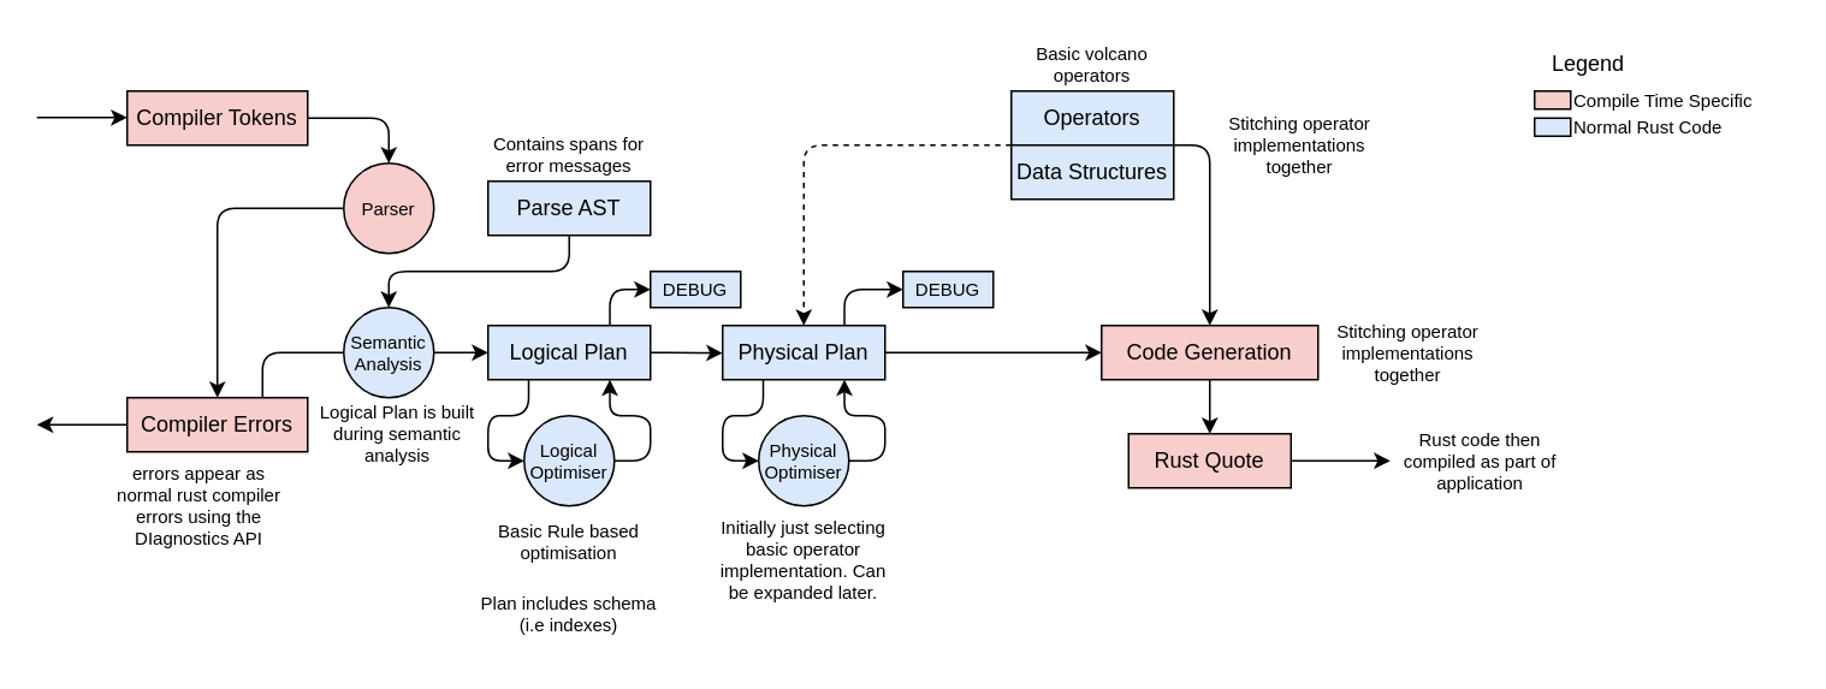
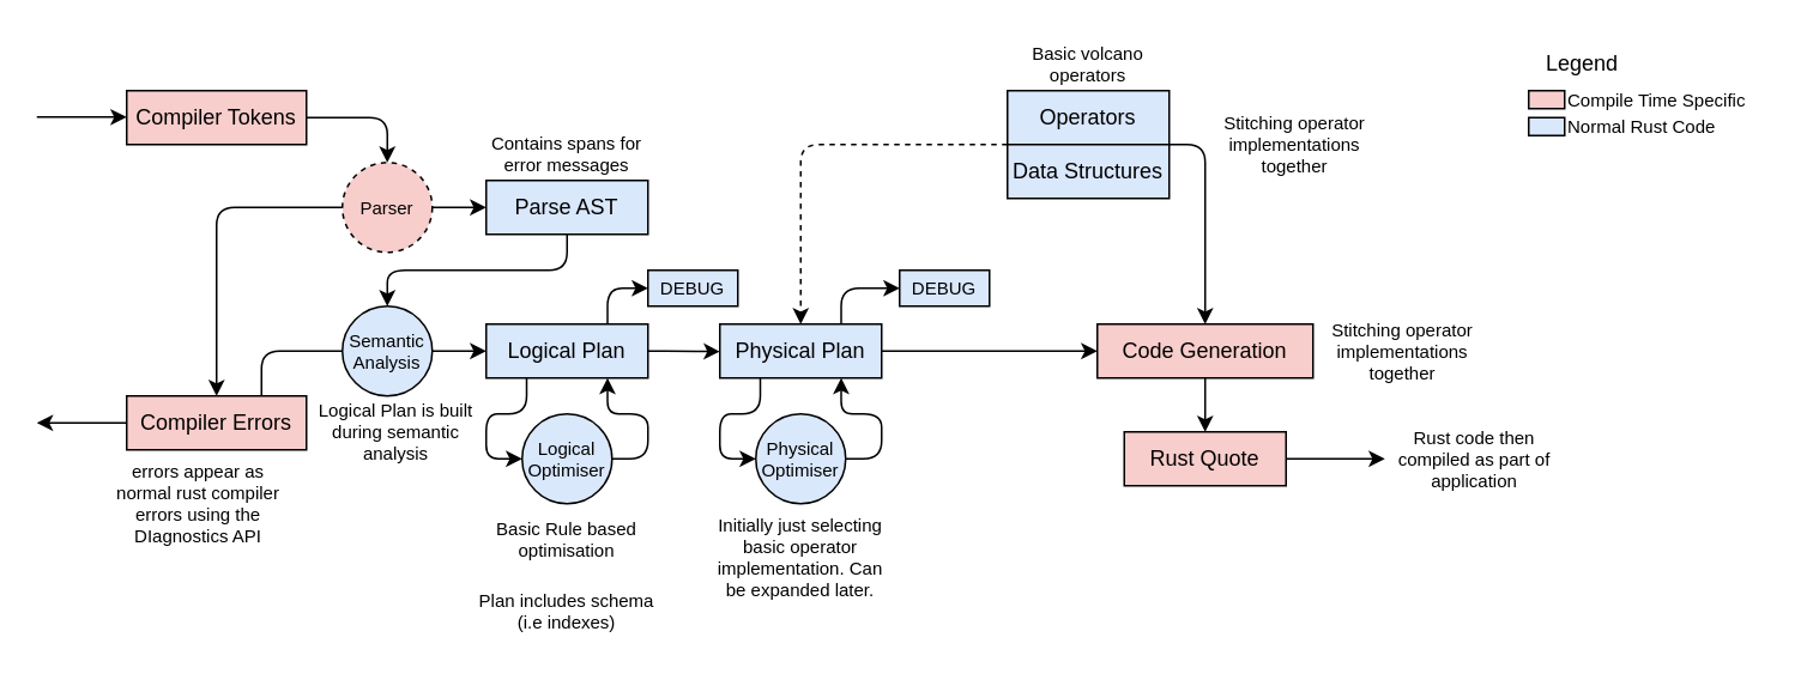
  <mxCell id="0" />
  <mxCell id="1" parent="0" />
  <mxCell id="2" style="edgeStyle=orthogonalEdgeStyle;html=1;exitX=0.5;exitY=1;exitDx=0;exitDy=0;entryX=0.5;entryY=0;entryDx=0;entryDy=0;" edge="1" parent="1" source="3" target="17"><mxGeometry relative="1" as="geometry"><Array as="points"><mxPoint x="315" y="150" /><mxPoint x="215" y="150" /></Array></mxGeometry></mxCell>
  <mxCell id="3" value="Parse AST" style="rounded=0;whiteSpace=wrap;html=1;fillColor=#dae8fc;strokeColor=#000000;" parent="1" vertex="1"><mxGeometry x="270" y="100" width="90" height="30" as="geometry" /></mxCell>
  <mxCell id="4" style="edgeStyle=orthogonalEdgeStyle;html=1;exitX=1;exitY=0.5;exitDx=0;exitDy=0;fontSize=10;" edge="1" parent="1" source="7"><mxGeometry relative="1" as="geometry"><mxPoint x="400" y="195.31" as="targetPoint" /></mxGeometry></mxCell>
  <mxCell id="5" style="edgeStyle=orthogonalEdgeStyle;html=1;exitX=0.25;exitY=1;exitDx=0;exitDy=0;entryX=0;entryY=0.5;entryDx=0;entryDy=0;fontSize=10;" edge="1" parent="1" source="7" target="24"><mxGeometry relative="1" as="geometry"><Array as="points"><mxPoint x="292" y="230" /><mxPoint x="270" y="230" /><mxPoint x="270" y="255" /></Array></mxGeometry></mxCell>
  <mxCell id="6" style="edgeStyle=orthogonalEdgeStyle;html=1;exitX=0.75;exitY=0;exitDx=0;exitDy=0;entryX=0;entryY=0.5;entryDx=0;entryDy=0;fontSize=10;" edge="1" parent="1" source="7" target="29"><mxGeometry relative="1" as="geometry" /></mxCell>
  <mxCell id="7" value="Logical Plan" style="rounded=0;whiteSpace=wrap;html=1;fillColor=#dae8fc;strokeColor=#000000;" parent="1" vertex="1"><mxGeometry x="270" y="180" width="90" height="30" as="geometry" /></mxCell>
  <mxCell id="8" style="edgeStyle=orthogonalEdgeStyle;html=1;exitX=1;exitY=0.5;exitDx=0;exitDy=0;entryX=0.5;entryY=0;entryDx=0;entryDy=0;" edge="1" parent="1" source="9" target="14"><mxGeometry relative="1" as="geometry" /></mxCell>
  <mxCell id="9" value="Compiler Tokens" style="rounded=0;whiteSpace=wrap;html=1;fillColor=#f8cecc;strokeColor=#000000;" vertex="1" parent="1"><mxGeometry x="70" y="50" width="100" height="30" as="geometry" /></mxCell>
  <mxCell id="10" style="edgeStyle=orthogonalEdgeStyle;html=1;fontSize=10;" edge="1" parent="1"><mxGeometry relative="1" as="geometry"><mxPoint x="20" y="235" as="targetPoint" /><mxPoint x="70" y="235" as="sourcePoint" /><Array as="points"><mxPoint x="50" y="235" /><mxPoint x="50" y="235" /></Array></mxGeometry></mxCell>
  <mxCell id="11" value="Compiler Errors" style="rounded=0;whiteSpace=wrap;html=1;fillColor=#f8cecc;strokeColor=#000000;" vertex="1" parent="1"><mxGeometry x="70" y="220" width="100" height="30" as="geometry" /></mxCell>
  <mxCell id="12" style="edgeStyle=orthogonalEdgeStyle;html=1;exitX=0;exitY=0.5;exitDx=0;exitDy=0;entryX=0.5;entryY=0;entryDx=0;entryDy=0;fontSize=10;" edge="1" parent="1" source="14" target="11"><mxGeometry relative="1" as="geometry" /></mxCell>
- <mxCell id="14" value="Parser" style="ellipse;whiteSpace=wrap;html=1;aspect=fixed;fontSize=10;fillColor=#f8cecc;strokeColor=#000000;" vertex="1" parent="1"><mxGeometry x="190" y="90" width="50" height="50" as="geometry" /></mxCell>
+ <mxCell id="13" style="edgeStyle=orthogonalEdgeStyle;html=1;exitX=1;exitY=0.5;exitDx=0;exitDy=0;entryX=0;entryY=0.5;entryDx=0;entryDy=0;fontSize=10;" edge="1" parent="1" source="14" target="3"><mxGeometry relative="1" as="geometry" /></mxCell>
+ <mxCell id="14" value="Parser" style="ellipse;whiteSpace=wrap;html=1;aspect=fixed;fontSize=10;fillColor=#f8cecc;strokeColor=#000000;dashed=1;" vertex="1" parent="1"><mxGeometry x="190" y="90" width="50" height="50" as="geometry" /></mxCell>
  <mxCell id="15" style="edgeStyle=orthogonalEdgeStyle;html=1;exitX=0;exitY=0.5;exitDx=0;exitDy=0;entryX=0.75;entryY=0;entryDx=0;entryDy=0;fontSize=10;endArrow=none;" edge="1" parent="1" source="17" target="11"><mxGeometry relative="1" as="geometry" /></mxCell>
  <mxCell id="16" style="edgeStyle=orthogonalEdgeStyle;html=1;exitX=1;exitY=0.5;exitDx=0;exitDy=0;entryX=0;entryY=0.5;entryDx=0;entryDy=0;fontSize=10;" edge="1" parent="1" source="17" target="7"><mxGeometry relative="1" as="geometry" /></mxCell>
  <mxCell id="17" value="Semantic&lt;br style=&quot;font-size: 10px;&quot;&gt;Analysis" style="ellipse;whiteSpace=wrap;html=1;aspect=fixed;fontSize=10;fillColor=#dae8fc;strokeColor=#000000;" vertex="1" parent="1"><mxGeometry x="190" y="170" width="50" height="50" as="geometry" /></mxCell>
  <mxCell id="18" style="edgeStyle=orthogonalEdgeStyle;html=1;fontSize=10;" edge="1" parent="1"><mxGeometry relative="1" as="geometry"><mxPoint x="70" y="64.71" as="targetPoint" /><mxPoint x="20" y="64.71" as="sourcePoint" /></mxGeometry></mxCell>
  <mxCell id="19" style="edgeStyle=orthogonalEdgeStyle;html=1;exitX=0.25;exitY=1;exitDx=0;exitDy=0;entryX=0;entryY=0.5;entryDx=0;entryDy=0;fontSize=10;" edge="1" parent="1" source="22" target="26"><mxGeometry relative="1" as="geometry"><Array as="points"><mxPoint x="422" y="230" /><mxPoint x="400" y="230" /><mxPoint x="400" y="255" /></Array></mxGeometry></mxCell>
  <mxCell id="20" style="edgeStyle=orthogonalEdgeStyle;html=1;exitX=1;exitY=0.5;exitDx=0;exitDy=0;entryX=0;entryY=0.5;entryDx=0;entryDy=0;fontSize=10;" edge="1" parent="1" source="22" target="28"><mxGeometry relative="1" as="geometry" /></mxCell>
  <mxCell id="21" style="edgeStyle=orthogonalEdgeStyle;html=1;exitX=0.75;exitY=0;exitDx=0;exitDy=0;entryX=0;entryY=0.5;entryDx=0;entryDy=0;fontSize=10;" edge="1" parent="1" source="22" target="30"><mxGeometry relative="1" as="geometry" /></mxCell>
  <mxCell id="22" value="Physical Plan" style="rounded=0;whiteSpace=wrap;html=1;fillColor=#dae8fc;strokeColor=#000000;" vertex="1" parent="1"><mxGeometry x="400" y="180" width="90" height="30" as="geometry" /></mxCell>
  <mxCell id="23" style="edgeStyle=orthogonalEdgeStyle;html=1;exitX=1;exitY=0.5;exitDx=0;exitDy=0;entryX=0.75;entryY=1;entryDx=0;entryDy=0;fontSize=10;" edge="1" parent="1" source="24" target="7"><mxGeometry relative="1" as="geometry"><Array as="points"><mxPoint x="360" y="255" /><mxPoint x="360" y="230" /><mxPoint x="338" y="230" /></Array></mxGeometry></mxCell>
  <mxCell id="24" value="Logical&lt;br&gt;Optimiser" style="ellipse;whiteSpace=wrap;html=1;aspect=fixed;fontSize=10;fillColor=#dae8fc;strokeColor=#000000;" vertex="1" parent="1"><mxGeometry x="290" y="230" width="50" height="50" as="geometry" /></mxCell>
  <mxCell id="25" style="edgeStyle=orthogonalEdgeStyle;html=1;exitX=1;exitY=0.5;exitDx=0;exitDy=0;entryX=0.75;entryY=1;entryDx=0;entryDy=0;fontSize=10;" edge="1" parent="1" source="26" target="22"><mxGeometry relative="1" as="geometry"><Array as="points"><mxPoint x="490" y="255" /><mxPoint x="490" y="230" /><mxPoint x="468" y="230" /></Array></mxGeometry></mxCell>
  <mxCell id="26" value="Physical&lt;br&gt;Optimiser" style="ellipse;whiteSpace=wrap;html=1;aspect=fixed;fontSize=10;fillColor=#dae8fc;strokeColor=#000000;" vertex="1" parent="1"><mxGeometry x="420" y="230" width="50" height="50" as="geometry" /></mxCell>
  <mxCell id="27" style="edgeStyle=orthogonalEdgeStyle;html=1;exitX=0.5;exitY=1;exitDx=0;exitDy=0;fontSize=10;entryX=0.5;entryY=0;entryDx=0;entryDy=0;" edge="1" parent="1" source="28" target="36"><mxGeometry relative="1" as="geometry"><mxPoint x="670.276" y="250" as="targetPoint" /></mxGeometry></mxCell>
  <mxCell id="28" value="Code Generation" style="rounded=0;whiteSpace=wrap;html=1;fillColor=#f8cecc;strokeColor=#000000;" vertex="1" parent="1"><mxGeometry x="610" y="180" width="120" height="30" as="geometry" /></mxCell>
  <mxCell id="29" value="DEBUG" style="rounded=0;whiteSpace=wrap;html=1;fontSize=10;fillColor=#dae8fc;strokeColor=#000000;" vertex="1" parent="1"><mxGeometry x="360" y="150" width="50" height="20" as="geometry" /></mxCell>
  <mxCell id="30" value="DEBUG" style="rounded=0;whiteSpace=wrap;html=1;fontSize=10;fillColor=#dae8fc;strokeColor=#000000;" vertex="1" parent="1"><mxGeometry x="500" y="150" width="50" height="20" as="geometry" /></mxCell>
  <mxCell id="31" style="edgeStyle=orthogonalEdgeStyle;html=1;exitX=0;exitY=1;exitDx=0;exitDy=0;entryX=0.5;entryY=0;entryDx=0;entryDy=0;fontSize=10;dashed=1;" edge="1" parent="1" source="33" target="22"><mxGeometry relative="1" as="geometry"><Array as="points"><mxPoint x="445" y="80" /></Array></mxGeometry></mxCell>
  <mxCell id="32" style="edgeStyle=orthogonalEdgeStyle;html=1;exitX=1;exitY=1;exitDx=0;exitDy=0;fontSize=10;entryX=0.5;entryY=0;entryDx=0;entryDy=0;" edge="1" parent="1" source="33" target="28"><mxGeometry relative="1" as="geometry"><mxPoint x="650" y="160" as="targetPoint" /><Array as="points"><mxPoint x="670" y="80" /></Array></mxGeometry></mxCell>
  <mxCell id="33" value="Operators" style="rounded=0;whiteSpace=wrap;html=1;fillColor=#dae8fc;strokeColor=#000000;" vertex="1" parent="1"><mxGeometry x="560" y="50" width="90" height="30" as="geometry" /></mxCell>
  <mxCell id="34" value="Data Structures" style="rounded=0;whiteSpace=wrap;html=1;fillColor=#dae8fc;strokeColor=#000000;" vertex="1" parent="1"><mxGeometry x="560" y="80" width="90" height="30" as="geometry" /></mxCell>
  <mxCell id="35" style="edgeStyle=orthogonalEdgeStyle;html=1;exitX=1;exitY=0.5;exitDx=0;exitDy=0;fontSize=10;" edge="1" parent="1" source="36"><mxGeometry relative="1" as="geometry"><mxPoint x="770" y="255" as="targetPoint" /></mxGeometry></mxCell>
  <mxCell id="36" value="Rust Quote" style="rounded=0;whiteSpace=wrap;html=1;fillColor=#f8cecc;strokeColor=#000000;" vertex="1" parent="1"><mxGeometry x="625" y="240" width="90" height="30" as="geometry" /></mxCell>
  <mxCell id="37" value="Basic volcano operators" style="text;html=1;strokeColor=none;fillColor=none;align=center;verticalAlign=middle;whiteSpace=wrap;rounded=0;fontSize=10;" vertex="1" parent="1"><mxGeometry x="555" y="20" width="100" height="30" as="geometry" /></mxCell>
  <mxCell id="38" value="Contains spans for error messages" style="text;html=1;strokeColor=none;fillColor=none;align=center;verticalAlign=middle;whiteSpace=wrap;rounded=0;fontSize=10;" vertex="1" parent="1"><mxGeometry x="265" y="70" width="100" height="30" as="geometry" /></mxCell>
  <mxCell id="39" value="Logical Plan is built during semantic analysis" style="text;html=1;strokeColor=none;fillColor=none;align=center;verticalAlign=middle;whiteSpace=wrap;rounded=0;fontSize=10;" vertex="1" parent="1"><mxGeometry x="170" y="220" width="100" height="40" as="geometry" /></mxCell>
  <mxCell id="40" value="errors appear as normal rust compiler errors using the DIagnostics API" style="text;html=1;strokeColor=none;fillColor=none;align=center;verticalAlign=middle;whiteSpace=wrap;rounded=0;fontSize=10;" vertex="1" parent="1"><mxGeometry x="60" y="260" width="100" height="40" as="geometry" /></mxCell>
  <mxCell id="41" value="Rust code then compiled as part of application" style="text;html=1;strokeColor=none;fillColor=none;align=center;verticalAlign=middle;whiteSpace=wrap;rounded=0;fontSize=10;" vertex="1" parent="1"><mxGeometry x="770" y="235" width="100" height="40" as="geometry" /></mxCell>
  <mxCell id="42" value="Stitching operator implementations together" style="text;html=1;strokeColor=none;fillColor=none;align=center;verticalAlign=middle;whiteSpace=wrap;rounded=0;fontSize=10;" vertex="1" parent="1"><mxGeometry x="730" y="175" width="100" height="40" as="geometry" /></mxCell>
  <mxCell id="43" value="Basic Rule based optimisation" style="text;html=1;strokeColor=none;fillColor=none;align=center;verticalAlign=middle;whiteSpace=wrap;rounded=0;fontSize=10;" vertex="1" parent="1"><mxGeometry x="265" y="280" width="100" height="40" as="geometry" /></mxCell>
  <mxCell id="44" value="Initially just selecting basic operator implementation. Can be expanded later." style="text;html=1;strokeColor=none;fillColor=none;align=center;verticalAlign=middle;whiteSpace=wrap;rounded=0;fontSize=10;" vertex="1" parent="1"><mxGeometry x="395" y="280" width="100" height="60" as="geometry" /></mxCell>
  <mxCell id="45" value="Stitching operator implementations together" style="text;html=1;strokeColor=none;fillColor=none;align=center;verticalAlign=middle;whiteSpace=wrap;rounded=0;fontSize=10;" vertex="1" parent="1"><mxGeometry x="670" y="60" width="100" height="40" as="geometry" /></mxCell>
  <mxCell id="46" value="Plan includes schema (i.e indexes)" style="text;html=1;strokeColor=none;fillColor=none;align=center;verticalAlign=middle;whiteSpace=wrap;rounded=0;fontSize=10;" vertex="1" parent="1"><mxGeometry x="265" y="320" width="100" height="40" as="geometry" /></mxCell>
  <mxCell id="47" value="Legend" style="text;html=1;strokeColor=none;fillColor=none;align=center;verticalAlign=middle;whiteSpace=wrap;rounded=0;fontSize=12;" vertex="1" parent="1"><mxGeometry x="850" y="20" width="60" height="30" as="geometry" /></mxCell>
  <mxCell id="48" value="" style="rounded=0;whiteSpace=wrap;html=1;fillColor=#f8cecc;strokeColor=#000000;" vertex="1" parent="1"><mxGeometry x="850" y="50" width="20" height="10" as="geometry" /></mxCell>
  <mxCell id="49" value="Compile Time Specific" style="text;html=1;strokeColor=none;fillColor=none;align=left;verticalAlign=middle;whiteSpace=wrap;rounded=0;fontSize=10;" vertex="1" parent="1"><mxGeometry x="870" y="45" width="120" height="20" as="geometry" /></mxCell>
  <mxCell id="50" value="" style="rounded=0;whiteSpace=wrap;html=1;fillColor=#dae8fc;strokeColor=#000000;" vertex="1" parent="1"><mxGeometry x="850" y="65" width="20" height="10" as="geometry" /></mxCell>
  <mxCell id="51" value="Normal Rust Code" style="text;html=1;strokeColor=none;fillColor=none;align=left;verticalAlign=middle;whiteSpace=wrap;rounded=0;fontSize=10;" vertex="1" parent="1"><mxGeometry x="870" y="60" width="120" height="20" as="geometry" /></mxCell>
